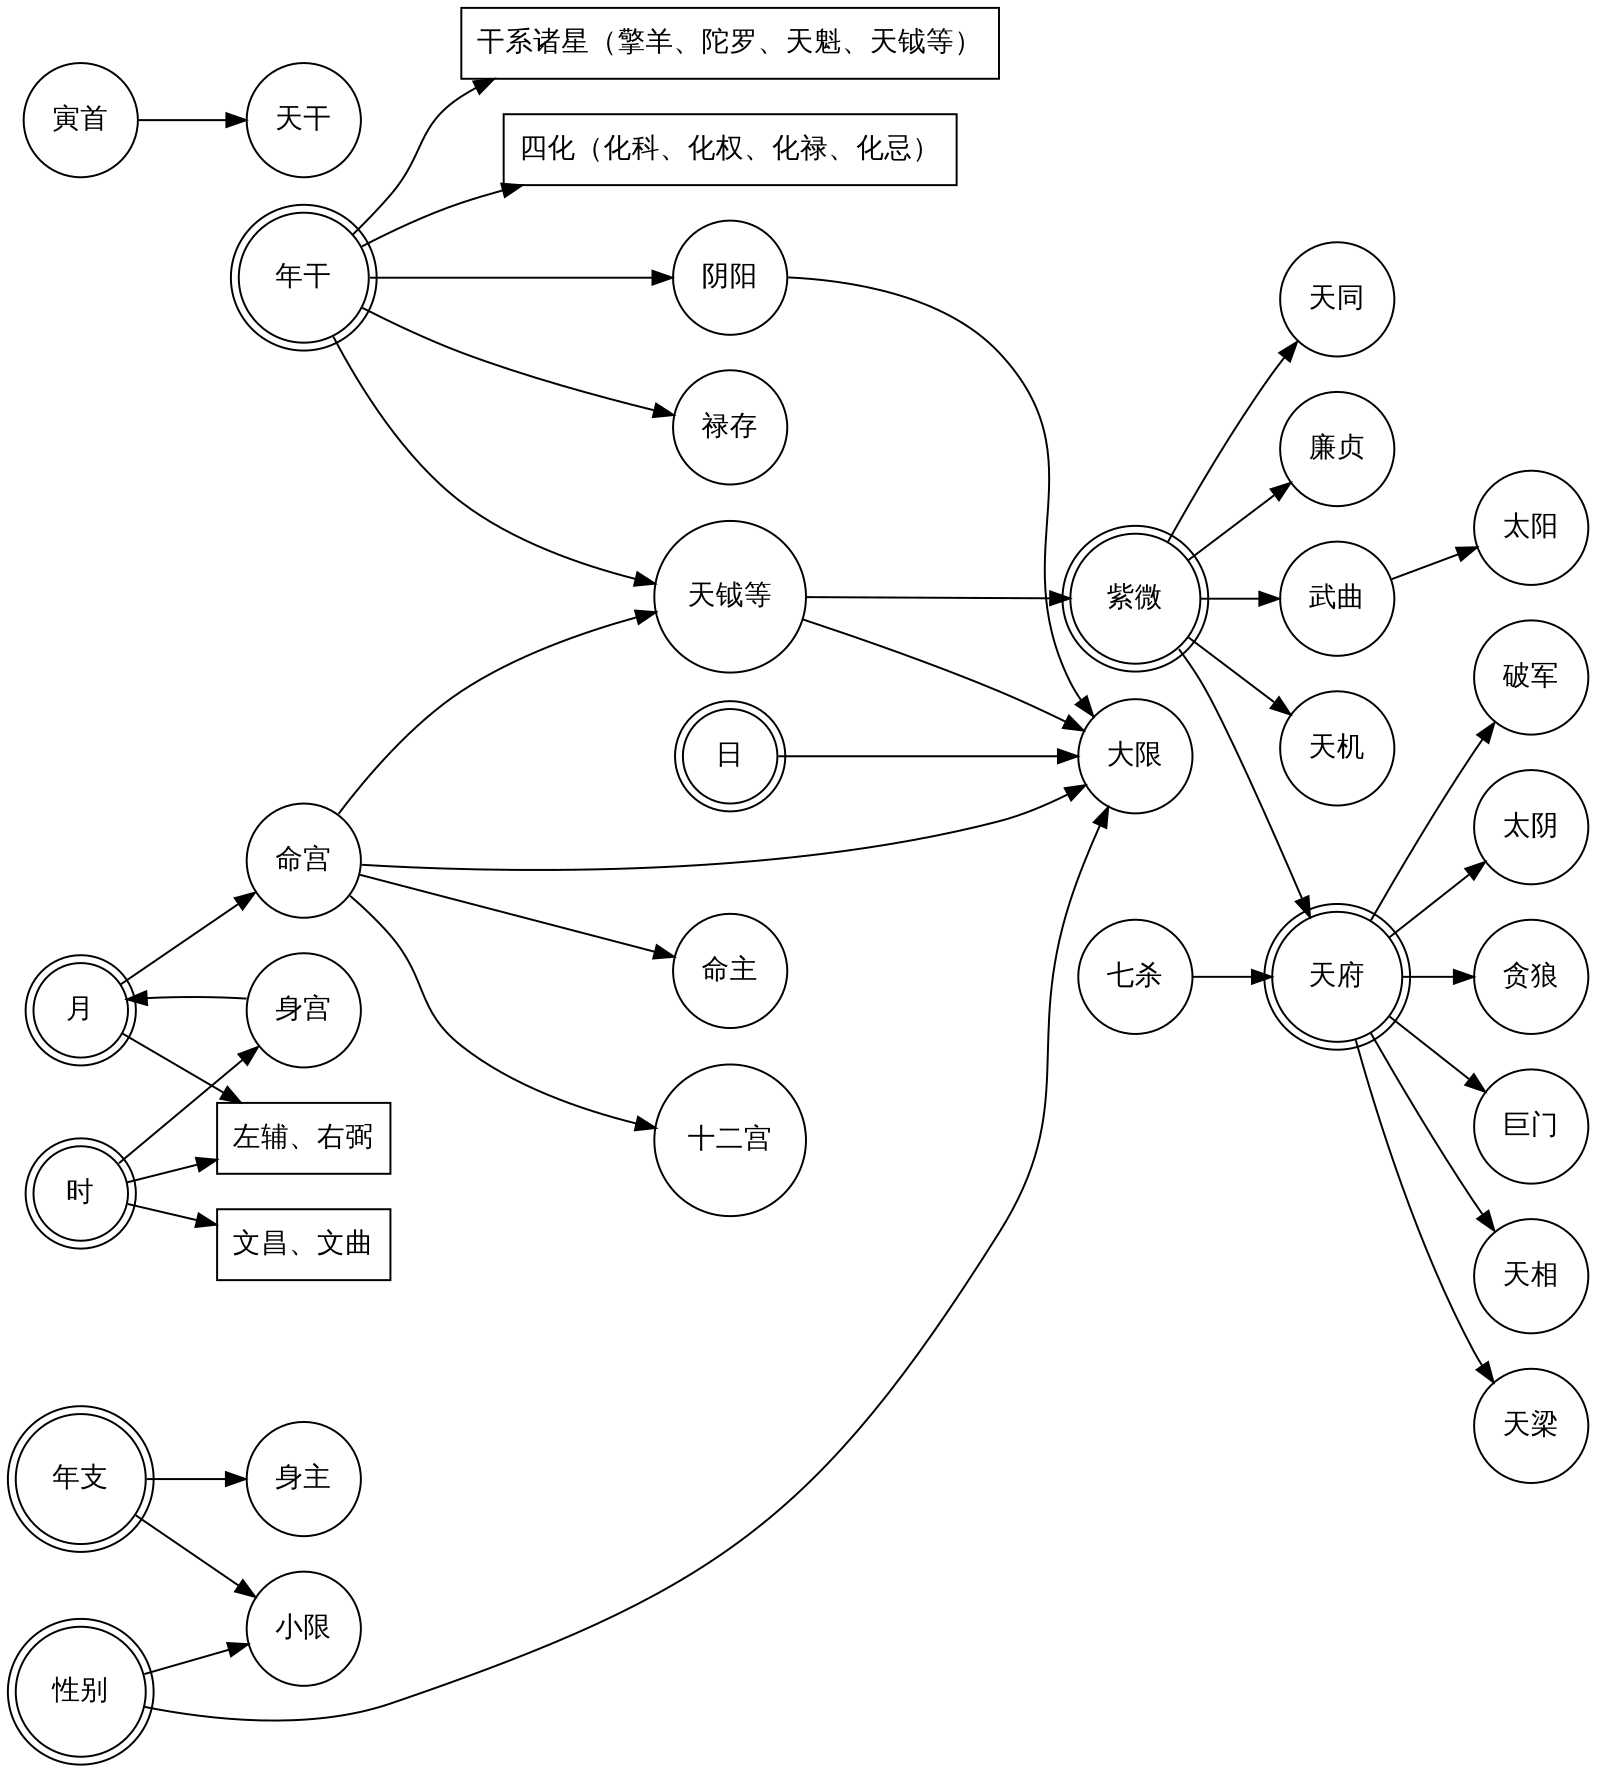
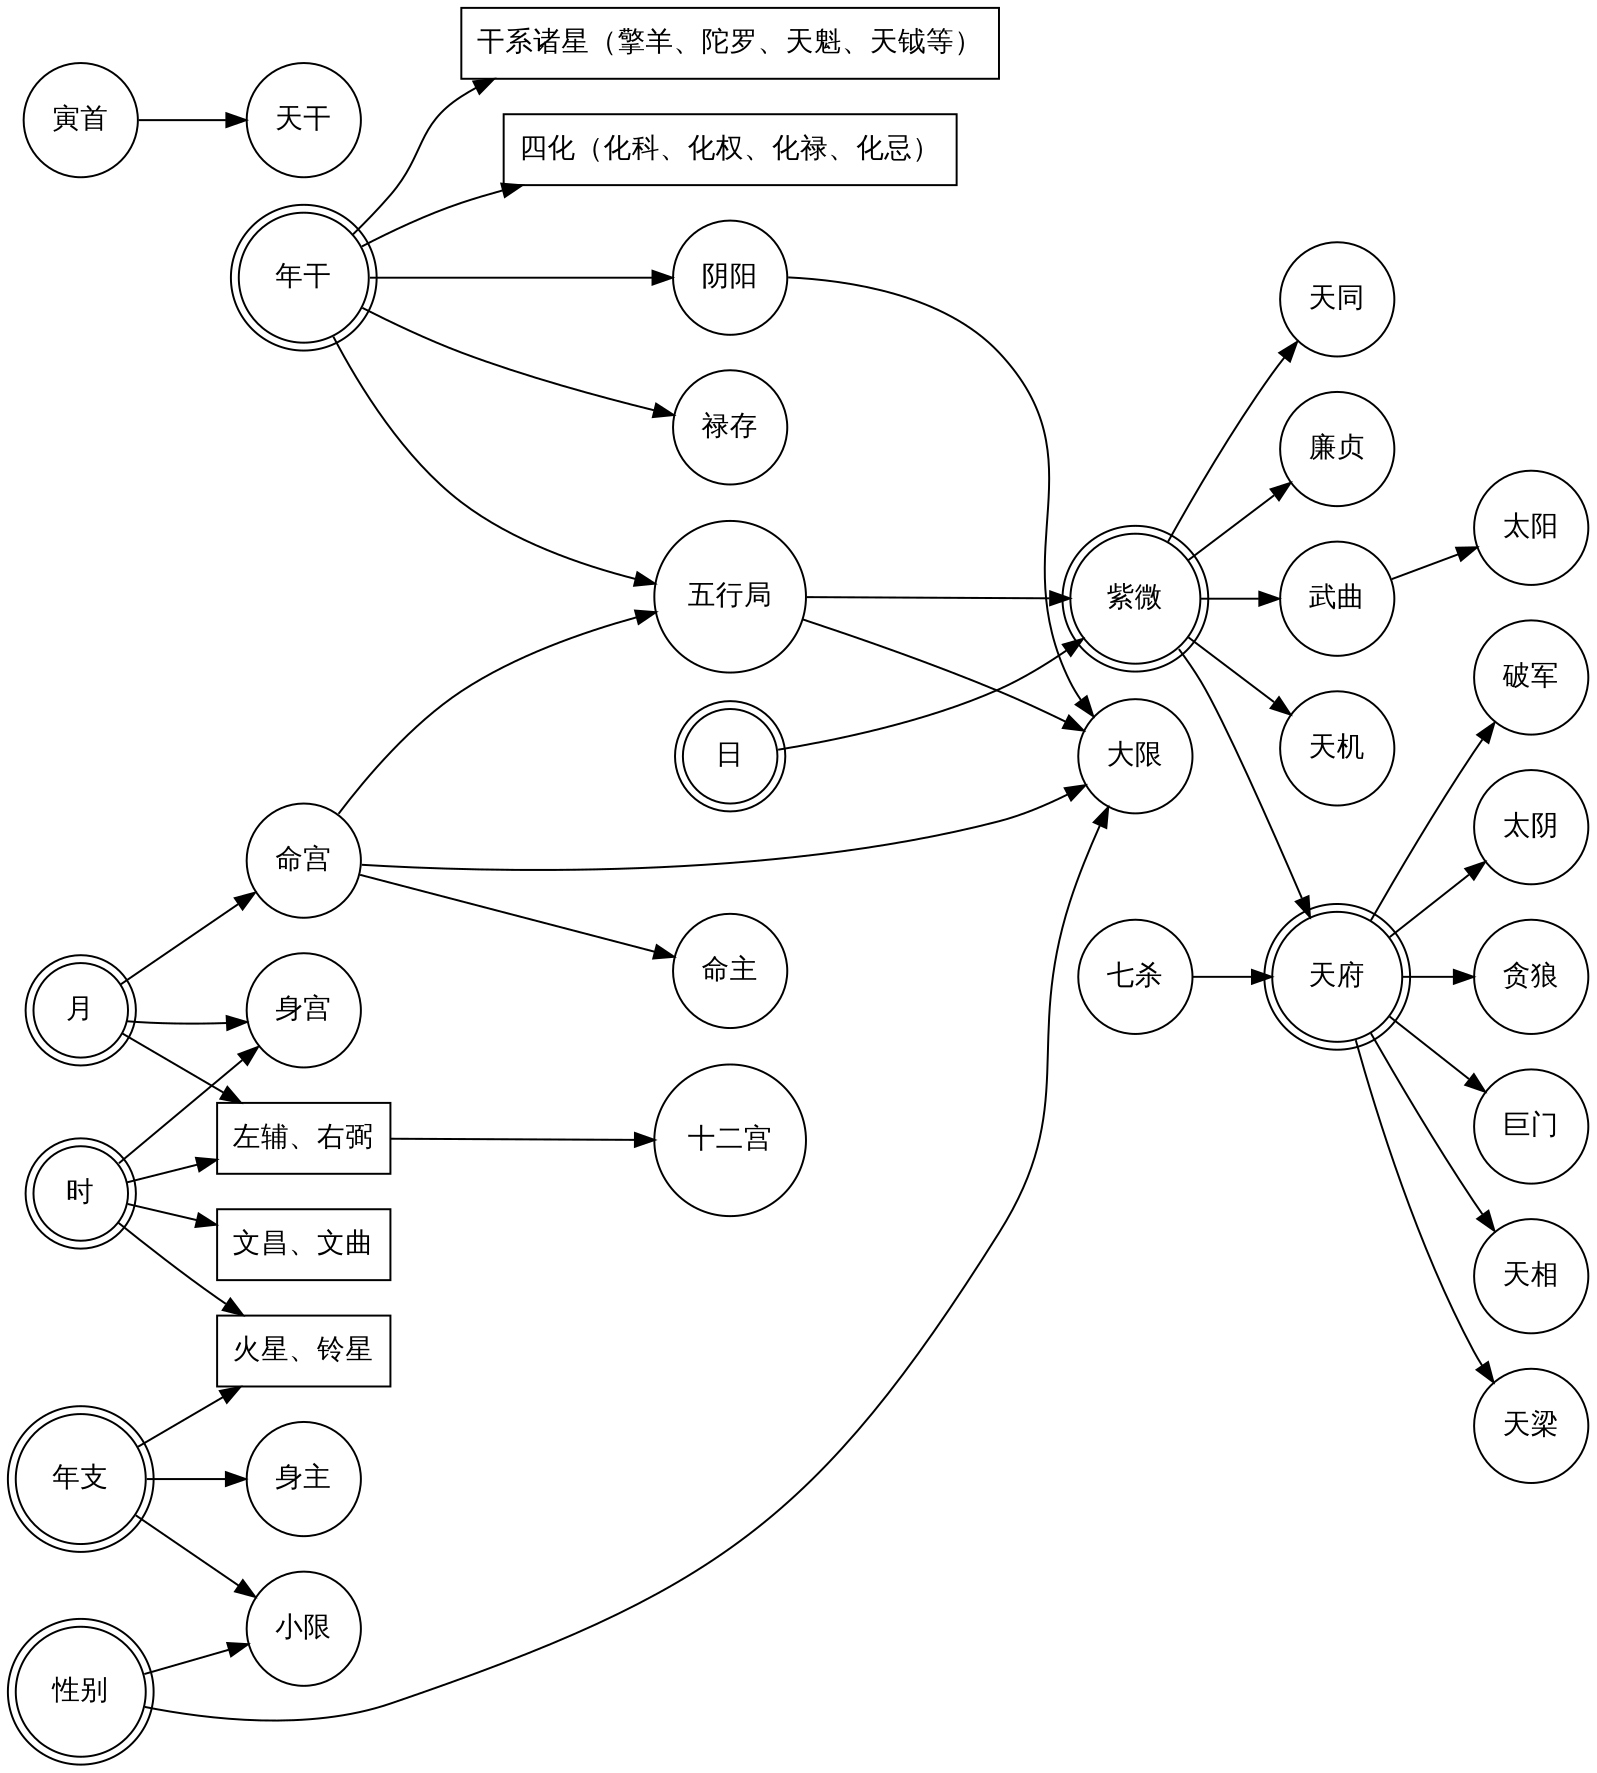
  digraph {
    fontname="Source Code Pro"
    rankdir=LR
    node [fontname="Source Code Pro" shape=circle]
    edge [fontname="Source Code Pro"]
    "年干" [shape=doublecircle]
    "干系诸星（擎羊、陀罗、天魁、天钺等）" [shape=box]
    "四化（化科、化权、化禄、化忌）" [shape=box]
-   "五行局" [label="天钺等"]
+   "五行局"
    "阴阳"
    "禄存"
    "寅首"
    "天干"
    "紫微" [shape=doublecircle]
    "大限"
    "年支" [shape=doublecircle]
+   "火星、铃星" [shape=box]
    "身主"
    "小限"
    "月" [shape=doublecircle]
    "左辅、右弼" [shape=box]
    "命宫"
    "身宫"
    "十二宫"
    "命主"
    "日" [shape=doublecircle]
    "天府" [shape=doublecircle]
    "武曲"
    "天机"
    "天同"
    "廉贞"
    "时" [shape=doublecircle]
    "文昌、文曲" [shape=box]
    "性别" [shape=doublecircle]
    "太阴"
    "贪狼"
    "巨门"
    "天相"
    "天梁"
    "破军"
    "太阳"
    "七杀"
    "年干" -> "干系诸星（擎羊、陀罗、天魁、天钺等）"
    "年干" -> "四化（化科、化权、化禄、化忌）"
    "年干" -> "五行局"
    "年干" -> "阴阳"
    "年干" -> "禄存"
    "五行局" -> "紫微"
    "五行局" -> "大限"
    "阴阳" -> "大限"
    "寅首" -> "天干"
    "紫微" -> "天府"
    "紫微" -> "武曲"
    "紫微" -> "天机"
    "紫微" -> "天同"
    "紫微" -> "廉贞"
+   "年支" -> "火星、铃星"
    "年支" -> "身主"
    "年支" -> "小限"
    "月" -> "左辅、右弼"
    "月" -> "命宫"
-   "身宫" -> "月"
+   "月" -> "身宫"
    "命宫" -> "五行局"
    "命宫" -> "大限"
-   "命宫" -> "十二宫"
+   "左辅、右弼" -> "十二宫"
    "命宫" -> "命主"
-   "日" -> "大限"
+   "日" -> "紫微"
    "天府" -> "太阴"
    "天府" -> "贪狼"
    "天府" -> "巨门"
    "天府" -> "天相"
    "天府" -> "天梁"
    "天府" -> "破军"
    "武曲" -> "太阳"
+   "时" -> "火星、铃星"
    "时" -> "左辅、右弼"
    "时" -> "身宫"
    "时" -> "文昌、文曲"
    "性别" -> "大限"
    "性别" -> "小限"
    "七杀" -> "天府"
  }
